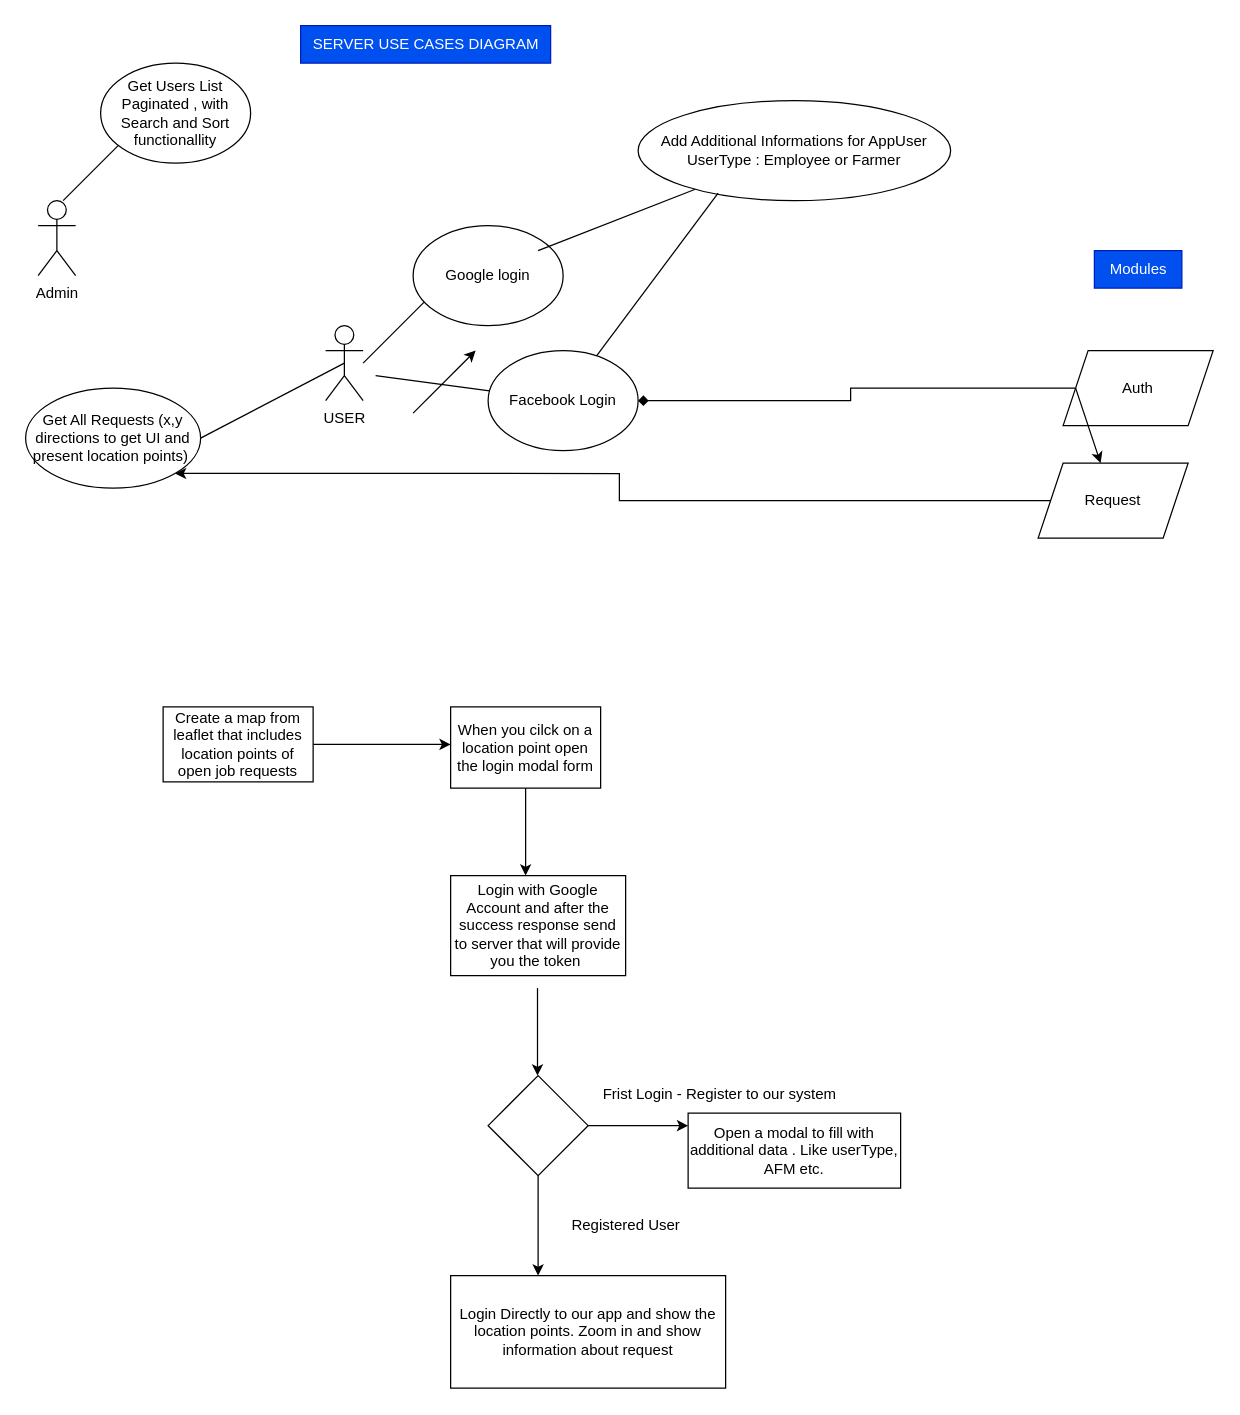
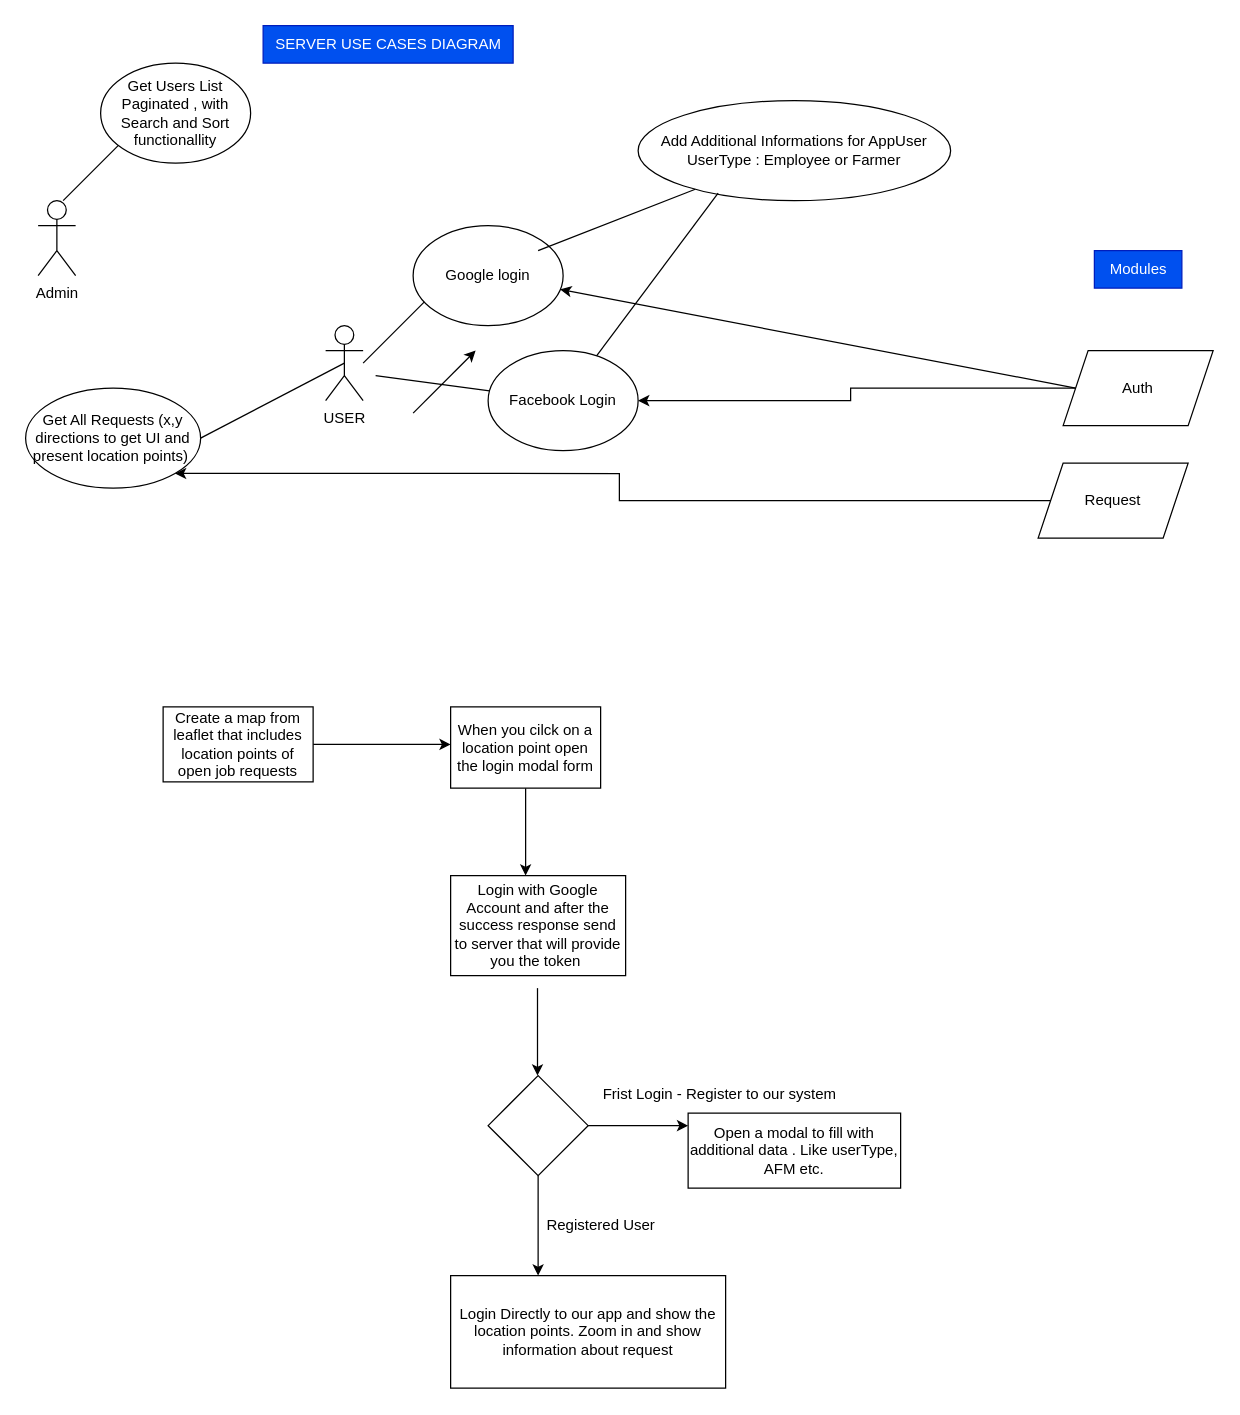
  <mxCell id="0" />
  <mxCell id="1" parent="0" />
  <mxCell id="2" value="USER" style="shape=umlActor;verticalLabelPosition=bottom;verticalAlign=top;html=1;outlineConnect=0;" vertex="1" parent="1"><mxGeometry x="260" y="260" width="30" height="60" as="geometry" /></mxCell>
  <mxCell id="3" value="" style="endArrow=none;html=1;rounded=0;" edge="1" parent="1"><mxGeometry width="50" height="50" relative="1" as="geometry"><mxPoint x="290" y="290" as="sourcePoint" /><mxPoint x="340" y="240" as="targetPoint" /></mxGeometry></mxCell>
  <mxCell id="4" value="Google login" style="ellipse;whiteSpace=wrap;html=1;" vertex="1" parent="1"><mxGeometry x="330" y="180" width="120" height="80" as="geometry" /></mxCell>
  <mxCell id="5" value="Add Additional Informations for AppUser&lt;br&gt;UserType : Employee or Farmer&lt;br&gt;" style="ellipse;whiteSpace=wrap;html=1;" vertex="1" parent="1"><mxGeometry x="510" y="80" width="250" height="80" as="geometry" /></mxCell>
  <mxCell id="6" value="" style="endArrow=none;html=1;rounded=0;" edge="1" parent="1" target="5"><mxGeometry width="50" height="50" relative="1" as="geometry"><mxPoint x="430" y="200" as="sourcePoint" /><mxPoint x="480" y="150" as="targetPoint" /></mxGeometry></mxCell>
  <mxCell id="7" value="" style="endArrow=none;html=1;rounded=0;" edge="1" parent="1"><mxGeometry width="50" height="50" relative="1" as="geometry"><mxPoint x="50" y="160" as="sourcePoint" /><mxPoint x="100" y="110" as="targetPoint" /></mxGeometry></mxCell>
  <mxCell id="8" value="Admin" style="shape=umlActor;verticalLabelPosition=bottom;verticalAlign=top;html=1;outlineConnect=0;" vertex="1" parent="1"><mxGeometry x="30" y="160" width="30" height="60" as="geometry" /></mxCell>
  <mxCell id="9" value="Get Users List Paginated , with Search and Sort functionallity" style="ellipse;whiteSpace=wrap;html=1;" vertex="1" parent="1"><mxGeometry x="80" y="50" width="120" height="80" as="geometry" /></mxCell>
  <mxCell id="10" value="Facebook Login" style="ellipse;whiteSpace=wrap;html=1;" vertex="1" parent="1"><mxGeometry x="390" y="280" width="120" height="80" as="geometry" /></mxCell>
  <mxCell id="11" value="" style="endArrow=none;html=1;rounded=0;" edge="1" parent="1" target="10"><mxGeometry width="50" height="50" relative="1" as="geometry"><mxPoint x="300" y="300" as="sourcePoint" /><mxPoint x="350" y="250" as="targetPoint" /></mxGeometry></mxCell>
  <mxCell id="12" value="" style="endArrow=none;html=1;rounded=0;entryX=0.256;entryY=0.925;entryDx=0;entryDy=0;entryPerimeter=0;" edge="1" parent="1" source="10" target="5"><mxGeometry width="50" height="50" relative="1" as="geometry"><mxPoint x="440" y="210" as="sourcePoint" /><mxPoint x="566" y="161" as="targetPoint" /></mxGeometry></mxCell>
- <mxCell id="13" value="SERVER USE CASES DIAGRAM" style="text;html=1;align=center;verticalAlign=middle;resizable=0;points=[];autosize=1;strokeColor=#001DBC;fillColor=#0050ef;fontColor=#ffffff;" vertex="1" parent="1"><mxGeometry x="240" y="20" width="200" height="30" as="geometry" /></mxCell>
+ <mxCell id="13" value="SERVER USE CASES DIAGRAM" style="text;html=1;align=center;verticalAlign=middle;resizable=0;points=[];autosize=1;strokeColor=#001DBC;fillColor=#0050ef;fontColor=#ffffff;" vertex="1" parent="1"><mxGeometry x="210" y="20" width="200" height="30" as="geometry" /></mxCell>
  <mxCell id="14" style="edgeStyle=orthogonalEdgeStyle;rounded=0;orthogonalLoop=1;jettySize=auto;html=1;" edge="1" parent="1" source="15"><mxGeometry relative="1" as="geometry"><mxPoint x="360" y="595" as="targetPoint" /></mxGeometry></mxCell>
  <mxCell id="15" value="Create a map from leaflet that includes location points of open job requests" style="rounded=0;whiteSpace=wrap;html=1;" vertex="1" parent="1"><mxGeometry x="130" y="565" width="120" height="60" as="geometry" /></mxCell>
  <mxCell id="16" style="edgeStyle=orthogonalEdgeStyle;rounded=0;orthogonalLoop=1;jettySize=auto;html=1;" edge="1" parent="1" source="17"><mxGeometry relative="1" as="geometry"><mxPoint x="420" y="700" as="targetPoint" /></mxGeometry></mxCell>
  <mxCell id="17" value="When you cilck on a location point open the login modal form" style="rounded=0;whiteSpace=wrap;html=1;" vertex="1" parent="1"><mxGeometry x="360" y="565" width="120" height="65" as="geometry" /></mxCell>
  <mxCell id="18" value="Login with Google Account and after the success response send to server that will provide you the token&amp;nbsp;" style="rounded=0;whiteSpace=wrap;html=1;" vertex="1" parent="1"><mxGeometry x="360" y="700" width="140" height="80" as="geometry" /></mxCell>
  <mxCell id="19" style="edgeStyle=orthogonalEdgeStyle;rounded=0;orthogonalLoop=1;jettySize=auto;html=1;" edge="1" parent="1" source="21"><mxGeometry relative="1" as="geometry"><mxPoint x="550" y="900" as="targetPoint" /></mxGeometry></mxCell>
  <mxCell id="20" style="edgeStyle=orthogonalEdgeStyle;rounded=0;orthogonalLoop=1;jettySize=auto;html=1;" edge="1" parent="1" source="21"><mxGeometry relative="1" as="geometry"><mxPoint x="430" y="1020" as="targetPoint" /></mxGeometry></mxCell>
  <mxCell id="21" value="" style="rhombus;whiteSpace=wrap;html=1;" vertex="1" parent="1"><mxGeometry x="390" y="860" width="80" height="80" as="geometry" /></mxCell>
  <mxCell id="22" style="edgeStyle=orthogonalEdgeStyle;rounded=0;orthogonalLoop=1;jettySize=auto;html=1;" edge="1" parent="1"><mxGeometry relative="1" as="geometry"><mxPoint x="429.5" y="860" as="targetPoint" /><mxPoint x="429.5" y="790" as="sourcePoint" /></mxGeometry></mxCell>
  <mxCell id="23" value="Frist Login - Register to our system" style="text;html=1;align=center;verticalAlign=middle;resizable=0;points=[];autosize=1;strokeColor=none;fillColor=none;" vertex="1" parent="1"><mxGeometry x="470" y="860" width="210" height="30" as="geometry" /></mxCell>
- <mxCell id="24" value="Registered User" style="text;html=1;align=center;verticalAlign=middle;resizable=0;points=[];autosize=1;strokeColor=none;fillColor=none;" vertex="1" parent="1"><mxGeometry x="445" y="965" width="110" height="30" as="geometry" /></mxCell>
+ <mxCell id="24" value="Registered User" style="text;html=1;align=center;verticalAlign=middle;resizable=0;points=[];autosize=1;strokeColor=none;fillColor=none;" vertex="1" parent="1"><mxGeometry x="425" y="965" width="110" height="30" as="geometry" /></mxCell>
  <mxCell id="25" value="Open a modal to fill with additional data . Like userType, AFM etc." style="whiteSpace=wrap;html=1;" vertex="1" parent="1"><mxGeometry x="550" y="890" width="170" height="60" as="geometry" /></mxCell>
  <mxCell id="26" value="Login Directly to our app and show the location points. Zoom in and show information about request" style="rounded=0;whiteSpace=wrap;html=1;" vertex="1" parent="1"><mxGeometry x="360" y="1020" width="220" height="90" as="geometry" /></mxCell>
  <mxCell id="27" value="" style="endArrow=none;html=1;rounded=0;entryX=0.5;entryY=0.5;entryDx=0;entryDy=0;entryPerimeter=0;" edge="1" parent="1" target="2"><mxGeometry width="50" height="50" relative="1" as="geometry"><mxPoint x="160" y="350" as="sourcePoint" /><mxPoint x="210" y="300" as="targetPoint" /></mxGeometry></mxCell>
  <mxCell id="28" value="Get All Requests (x,y directions to get UI and present location points)&amp;nbsp;" style="ellipse;whiteSpace=wrap;html=1;" vertex="1" parent="1"><mxGeometry x="20" y="310" width="140" height="80" as="geometry" /></mxCell>
- <mxCell id="29" style="edgeStyle=orthogonalEdgeStyle;rounded=0;orthogonalLoop=1;jettySize=auto;html=1;endArrow=diamond;" edge="1" parent="1" source="30" target="10"><mxGeometry relative="1" as="geometry"><Array as="points"><mxPoint x="680" y="310" /><mxPoint x="680" y="320" /></Array></mxGeometry></mxCell>
+ <mxCell id="29" style="edgeStyle=orthogonalEdgeStyle;rounded=0;orthogonalLoop=1;jettySize=auto;html=1;" edge="1" parent="1" source="30" target="10"><mxGeometry relative="1" as="geometry"><Array as="points"><mxPoint x="680" y="310" /><mxPoint x="680" y="320" /></Array></mxGeometry></mxCell>
  <mxCell id="30" value="Auth" style="shape=parallelogram;perimeter=parallelogramPerimeter;whiteSpace=wrap;html=1;fixedSize=1;" vertex="1" parent="1"><mxGeometry x="850" y="280" width="120" height="60" as="geometry" /></mxCell>
  <mxCell id="31" value="Modules" style="text;html=1;align=center;verticalAlign=middle;resizable=0;points=[];autosize=1;strokeColor=#001DBC;fillColor=#0050ef;fontColor=#ffffff;" vertex="1" parent="1"><mxGeometry x="875" y="200" width="70" height="30" as="geometry" /></mxCell>
  <mxCell id="32" style="edgeStyle=orthogonalEdgeStyle;rounded=0;orthogonalLoop=1;jettySize=auto;html=1;entryX=1;entryY=1;entryDx=0;entryDy=0;" edge="1" parent="1" source="33" target="28"><mxGeometry relative="1" as="geometry" /></mxCell>
  <mxCell id="33" value="Request" style="shape=parallelogram;perimeter=parallelogramPerimeter;whiteSpace=wrap;html=1;fixedSize=1;" vertex="1" parent="1"><mxGeometry x="830" y="370" width="120" height="60" as="geometry" /></mxCell>
  <mxCell id="34" value="" style="endArrow=classic;html=1;rounded=0;" edge="1" parent="1"><mxGeometry width="50" height="50" relative="1" as="geometry"><mxPoint x="330" y="330" as="sourcePoint" /><mxPoint x="380" y="280" as="targetPoint" /></mxGeometry></mxCell>
- <mxCell id="35" value="" style="endArrow=classic;html=1;rounded=0;exitX=0;exitY=0.5;exitDx=0;exitDy=0;" edge="1" parent="1" source="30" target="33"><mxGeometry width="50" height="50" relative="1" as="geometry"><mxPoint x="750" y="270" as="sourcePoint" /><mxPoint x="800" y="220" as="targetPoint" /></mxGeometry></mxCell>
+ <mxCell id="35" value="" style="endArrow=classic;html=1;rounded=0;exitX=0;exitY=0.5;exitDx=0;exitDy=0;" edge="1" parent="1" source="30" target="4"><mxGeometry width="50" height="50" relative="1" as="geometry"><mxPoint x="750" y="270" as="sourcePoint" /><mxPoint x="800" y="220" as="targetPoint" /></mxGeometry></mxCell>
